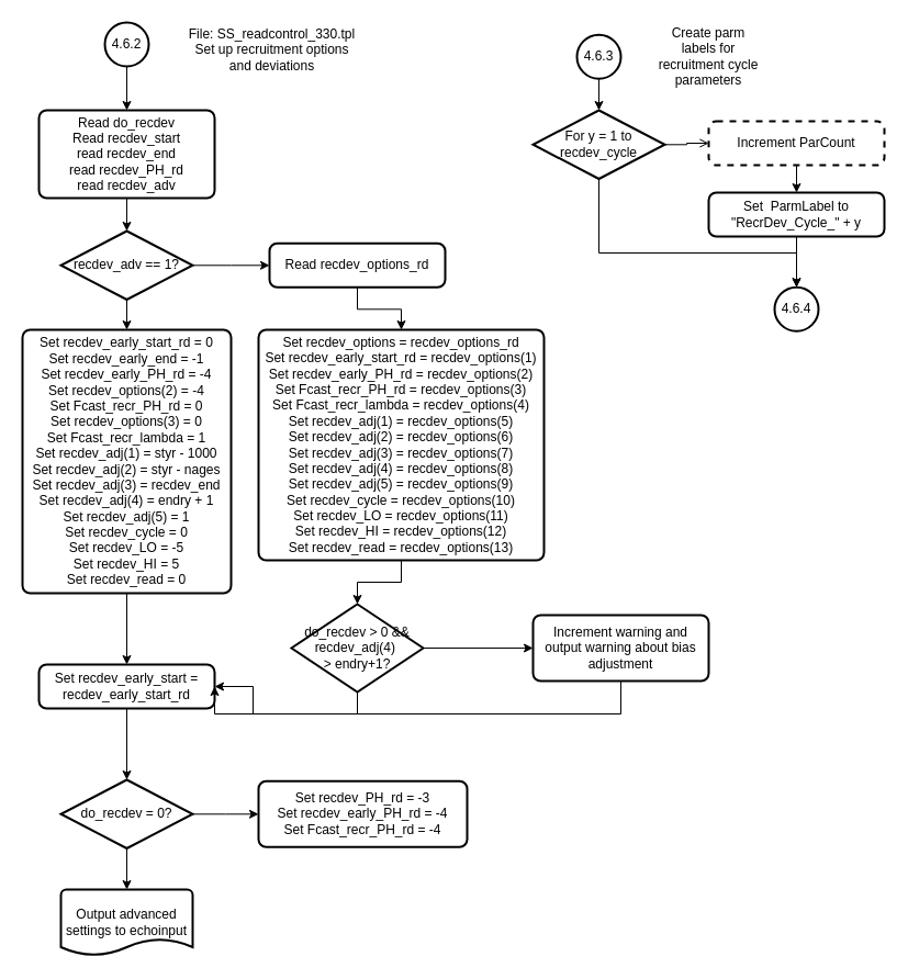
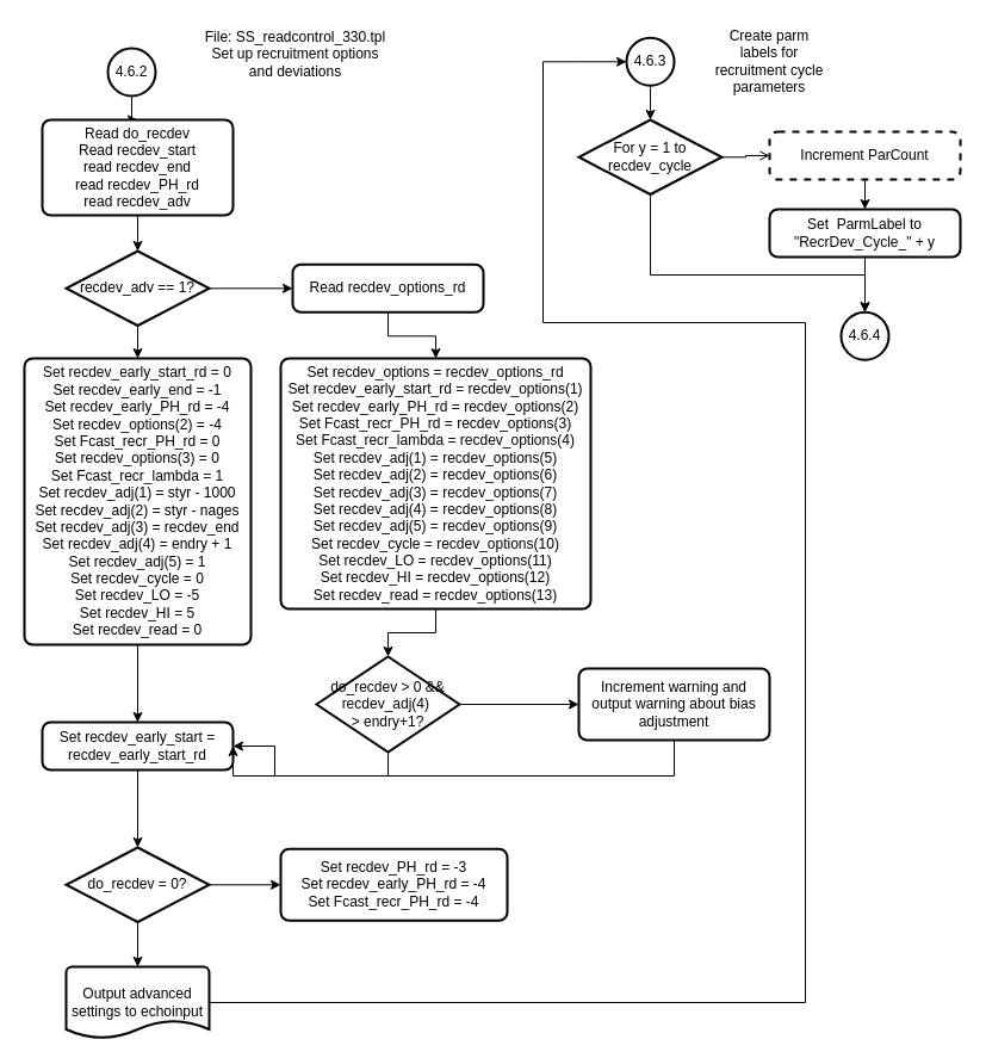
  <mxCell id="0" />
  <mxCell id="1" parent="0" />
  <mxCell id="2" style="edgeStyle=orthogonalEdgeStyle;rounded=0;orthogonalLoop=1;jettySize=auto;html=1;" parent="1" source="3" target="6" edge="1"><mxGeometry relative="1" as="geometry"><mxPoint x="115" y="103.97" as="targetPoint" /></mxGeometry></mxCell>
- <mxCell id="3" value="4.6.2" style="strokeWidth=2;html=1;shape=mxgraph.flowchart.start_2;whiteSpace=wrap;" parent="1" vertex="1"><mxGeometry x="95" y="20" width="40" height="40" as="geometry" /></mxCell>
+ <mxCell id="3" value="4.6.2" style="strokeWidth=2;html=1;shape=mxgraph.flowchart.start_2;whiteSpace=wrap;" parent="1" vertex="1"><mxGeometry x="90" y="40" width="40" height="40" as="geometry" /></mxCell>
  <mxCell id="4" value="File: SS_readcontrol_330.tpl&lt;br&gt;Set up recruitment options and deviations" style="text;html=1;strokeColor=none;fillColor=none;align=center;verticalAlign=middle;whiteSpace=wrap;rounded=0;" parent="1" vertex="1"><mxGeometry x="165" y="20" width="165" height="50" as="geometry" /></mxCell>
  <mxCell id="5" value="" style="edgeStyle=orthogonalEdgeStyle;rounded=0;orthogonalLoop=1;jettySize=auto;html=1;" parent="1" source="6" target="20" edge="1"><mxGeometry relative="1" as="geometry"><mxPoint x="105" y="210" as="sourcePoint" /></mxGeometry></mxCell>
  <mxCell id="6" value="Read do_recdev&lt;br&gt;Read recdev_start&lt;br&gt;read recdev_end&lt;br&gt;read recdev_PH_rd&lt;br&gt;read recdev_adv" style="rounded=1;whiteSpace=wrap;html=1;absoluteArcSize=1;arcSize=14;strokeWidth=2;" parent="1" vertex="1"><mxGeometry x="35" y="100" width="160" height="80" as="geometry" /></mxCell>
  <mxCell id="7" value="" style="edgeStyle=orthogonalEdgeStyle;rounded=0;orthogonalLoop=1;jettySize=auto;html=1;" parent="1" source="8" target="17" edge="1"><mxGeometry relative="1" as="geometry" /></mxCell>
  <mxCell id="8" value="4.6.3" style="strokeWidth=2;html=1;shape=mxgraph.flowchart.start_2;whiteSpace=wrap;" parent="1" vertex="1"><mxGeometry x="525" y="31.25" width="40" height="40" as="geometry" /></mxCell>
  <mxCell id="9" value="" style="edgeStyle=orthogonalEdgeStyle;rounded=0;orthogonalLoop=1;jettySize=auto;html=1;" parent="1" source="10" target="23" edge="1"><mxGeometry relative="1" as="geometry" /></mxCell>
  <mxCell id="10" value="Read recdev_options_rd" style="rounded=1;whiteSpace=wrap;html=1;absoluteArcSize=1;arcSize=14;strokeWidth=2;" parent="1" vertex="1"><mxGeometry x="245" y="221.25" width="160" height="40" as="geometry" /></mxCell>
  <mxCell id="11" style="edgeStyle=orthogonalEdgeStyle;rounded=0;orthogonalLoop=1;jettySize=auto;html=1;" parent="1" source="12" target="14" edge="1"><mxGeometry relative="1" as="geometry" /></mxCell>
  <mxCell id="12" value="Set recdev_early_start_rd = 0&lt;br&gt;Set recdev_early_end = -1&lt;br&gt;Set recdev_early_PH_rd = -4&lt;br&gt;Set recdev_options(2) = -4&lt;br&gt;Set Fcast_recr_PH_rd = 0&lt;br&gt;Set recdev_options(3) = 0&lt;br&gt;Set Fcast_recr_lambda = 1&lt;br&gt;Set&amp;nbsp;recdev_adj(1) = styr - 1000&lt;br&gt;Set&amp;nbsp;recdev_adj(2) = styr - nages&lt;br&gt;Set&amp;nbsp;recdev_adj(3) = recdev_end&lt;br&gt;Set&amp;nbsp;recdev_adj(4) = endry + 1&lt;br&gt;Set&amp;nbsp;recdev_adj(5) = 1&lt;br&gt;Set&amp;nbsp;recdev_cycle = 0&lt;br&gt;Set&amp;nbsp;recdev_LO = -5&lt;br&gt;Set&amp;nbsp;recdev_HI = 5&lt;br&gt;Set&amp;nbsp;recdev_read = 0" style="rounded=1;whiteSpace=wrap;html=1;absoluteArcSize=1;arcSize=14;strokeWidth=2;" parent="1" vertex="1"><mxGeometry x="20" y="300" width="190" height="240" as="geometry" /></mxCell>
  <mxCell id="13" value="" style="edgeStyle=orthogonalEdgeStyle;rounded=0;orthogonalLoop=1;jettySize=auto;html=1;" parent="1" source="14" target="31" edge="1"><mxGeometry relative="1" as="geometry" /></mxCell>
  <mxCell id="14" value="Set recdev_early_start = recdev_early_start_rd" style="rounded=1;whiteSpace=wrap;html=1;absoluteArcSize=1;arcSize=14;strokeWidth=2;" parent="1" vertex="1"><mxGeometry x="35" y="605" width="160" height="40" as="geometry" /></mxCell>
  <mxCell id="15" value="" style="edgeStyle=orthogonalEdgeStyle;rounded=0;orthogonalLoop=1;jettySize=auto;html=1;endArrow=open;" parent="1" source="17" target="37" edge="1"><mxGeometry relative="1" as="geometry" /></mxCell>
  <mxCell id="16" value="" style="edgeStyle=orthogonalEdgeStyle;rounded=0;orthogonalLoop=1;jettySize=auto;html=1;" parent="1" source="17" target="40" edge="1"><mxGeometry relative="1" as="geometry"><Array as="points"><mxPoint x="545" y="230" /><mxPoint x="725" y="230" /></Array></mxGeometry></mxCell>
  <mxCell id="17" value="For y = 1 to recdev_cycle" style="strokeWidth=2;html=1;shape=mxgraph.flowchart.decision;whiteSpace=wrap;" parent="1" vertex="1"><mxGeometry x="485" y="100" width="120" height="62.5" as="geometry" /></mxCell>
  <mxCell id="18" value="" style="edgeStyle=orthogonalEdgeStyle;rounded=0;orthogonalLoop=1;jettySize=auto;html=1;" parent="1" source="20" target="10" edge="1"><mxGeometry relative="1" as="geometry" /></mxCell>
  <mxCell id="19" value="" style="edgeStyle=orthogonalEdgeStyle;rounded=0;orthogonalLoop=1;jettySize=auto;html=1;" parent="1" source="20" target="12" edge="1"><mxGeometry relative="1" as="geometry" /></mxCell>
  <mxCell id="20" value="recdev_adv == 1?" style="strokeWidth=2;html=1;shape=mxgraph.flowchart.decision;whiteSpace=wrap;" parent="1" vertex="1"><mxGeometry x="55" y="210" width="120" height="62.5" as="geometry" /></mxCell>
  <mxCell id="21" style="edgeStyle=orthogonalEdgeStyle;rounded=0;orthogonalLoop=1;jettySize=auto;html=1;exitX=0.5;exitY=1;exitDx=0;exitDy=0;" parent="1" source="12" target="12" edge="1"><mxGeometry relative="1" as="geometry" /></mxCell>
  <mxCell id="22" value="" style="edgeStyle=orthogonalEdgeStyle;rounded=0;orthogonalLoop=1;jettySize=auto;html=1;" parent="1" source="23" target="26" edge="1"><mxGeometry relative="1" as="geometry"><Array as="points"><mxPoint x="365" y="530" /><mxPoint x="325" y="530" /></Array></mxGeometry></mxCell>
  <mxCell id="23" value="Set recdev_options = recdev_options_rd&lt;br&gt;Set recdev_early_start_rd = recdev_options(1)&lt;br&gt;Set recdev_early_PH_rd = recdev_options(2)&lt;br&gt;Set Fcast_recr_PH_rd = recdev_options(3)&lt;br&gt;Set Fcast_recr_lambda = recdev_options(4)&lt;br&gt;Set&amp;nbsp;recdev_adj(1) = recdev_options(5)&lt;br&gt;Set&amp;nbsp;recdev_adj(2) = recdev_options(6)&lt;br&gt;Set&amp;nbsp;recdev_adj(3) = recdev_options(7)&lt;br&gt;Set&amp;nbsp;recdev_adj(4) = recdev_options(8)&lt;br&gt;Set&amp;nbsp;recdev_adj(5) = recdev_options(9)&lt;br&gt;Set&amp;nbsp;recdev_cycle = recdev_options(10)&lt;br&gt;Set&amp;nbsp;recdev_LO = recdev_options(11)&lt;br&gt;Set&amp;nbsp;recdev_HI = recdev_options(12)&lt;br&gt;Set&amp;nbsp;recdev_read = recdev_options(13)" style="rounded=1;whiteSpace=wrap;html=1;absoluteArcSize=1;arcSize=14;strokeWidth=2;" parent="1" vertex="1"><mxGeometry x="235" y="300" width="260" height="210" as="geometry" /></mxCell>
  <mxCell id="24" value="" style="edgeStyle=orthogonalEdgeStyle;rounded=0;orthogonalLoop=1;jettySize=auto;html=1;" parent="1" source="26" target="28" edge="1"><mxGeometry relative="1" as="geometry" /></mxCell>
  <mxCell id="25" style="edgeStyle=orthogonalEdgeStyle;rounded=0;orthogonalLoop=1;jettySize=auto;html=1;exitX=0.5;exitY=1;exitDx=0;exitDy=0;exitPerimeter=0;" parent="1" source="26" target="14" edge="1"><mxGeometry relative="1" as="geometry" /></mxCell>
  <mxCell id="26" value="do_recdev &amp;gt; 0 &amp;amp;&amp;amp;&lt;br&gt;recdev_adj(4)&amp;nbsp;&lt;br&gt;&amp;gt; endry+1?" style="strokeWidth=2;html=1;shape=mxgraph.flowchart.decision;whiteSpace=wrap;" parent="1" vertex="1"><mxGeometry x="265" y="550" width="120" height="80" as="geometry" /></mxCell>
  <mxCell id="27" style="edgeStyle=orthogonalEdgeStyle;rounded=0;orthogonalLoop=1;jettySize=auto;html=1;entryX=1;entryY=0.5;entryDx=0;entryDy=0;" parent="1" source="28" target="14" edge="1"><mxGeometry relative="1" as="geometry"><Array as="points"><mxPoint x="565" y="650" /></Array></mxGeometry></mxCell>
  <mxCell id="28" value="Increment warning and&lt;br&gt;output warning about bias adjustment" style="rounded=1;whiteSpace=wrap;html=1;absoluteArcSize=1;arcSize=14;strokeWidth=2;" parent="1" vertex="1"><mxGeometry x="485" y="560" width="160" height="60" as="geometry" /></mxCell>
  <mxCell id="29" value="" style="edgeStyle=orthogonalEdgeStyle;rounded=0;orthogonalLoop=1;jettySize=auto;html=1;" parent="1" source="31" target="32" edge="1"><mxGeometry relative="1" as="geometry" /></mxCell>
  <mxCell id="30" value="" style="edgeStyle=orthogonalEdgeStyle;rounded=0;orthogonalLoop=1;jettySize=auto;html=1;" parent="1" source="31" target="34" edge="1"><mxGeometry relative="1" as="geometry" /></mxCell>
  <mxCell id="31" value="do_recdev = 0?" style="strokeWidth=2;html=1;shape=mxgraph.flowchart.decision;whiteSpace=wrap;" parent="1" vertex="1"><mxGeometry x="55" y="710" width="120" height="62.5" as="geometry" /></mxCell>
  <mxCell id="32" value="Set recdev_PH_rd = -3&lt;br&gt;Set recdev_early_PH_rd = -4&lt;br&gt;Set Fcast_recr_PH_rd = -4" style="rounded=1;whiteSpace=wrap;html=1;absoluteArcSize=1;arcSize=14;strokeWidth=2;" parent="1" vertex="1"><mxGeometry x="235" y="711.25" width="190" height="60" as="geometry" /></mxCell>
+ <mxCell id="33" style="edgeStyle=orthogonalEdgeStyle;rounded=0;orthogonalLoop=1;jettySize=auto;html=1;entryX=0;entryY=0.5;entryDx=0;entryDy=0;entryPerimeter=0;" parent="1" source="34" target="8" edge="1"><mxGeometry relative="1" as="geometry"><mxPoint x="685" y="390" as="targetPoint" /><Array as="points"><mxPoint x="675" y="840" /><mxPoint x="675" y="270" /><mxPoint x="455" y="270" /><mxPoint x="455" y="51" /></Array></mxGeometry></mxCell>
  <mxCell id="34" value="Output advanced settings to echoinput" style="strokeWidth=2;html=1;shape=mxgraph.flowchart.document2;whiteSpace=wrap;size=0.25;" parent="1" vertex="1"><mxGeometry x="55" y="810" width="120" height="60" as="geometry" /></mxCell>
  <mxCell id="35" value="Create parm labels for recruitment cycle parameters" style="text;html=1;strokeColor=none;fillColor=none;align=center;verticalAlign=middle;whiteSpace=wrap;rounded=0;" parent="1" vertex="1"><mxGeometry x="595" y="31.25" width="100" height="40" as="geometry" /></mxCell>
  <mxCell id="36" value="" style="edgeStyle=orthogonalEdgeStyle;rounded=0;orthogonalLoop=1;jettySize=auto;html=1;" parent="1" source="37" target="39" edge="1"><mxGeometry relative="1" as="geometry" /></mxCell>
  <mxCell id="37" value="Increment ParCount" style="rounded=1;whiteSpace=wrap;html=1;absoluteArcSize=1;arcSize=14;strokeWidth=2;dashed=1;" parent="1" vertex="1"><mxGeometry x="645" y="110" width="160" height="40" as="geometry" /></mxCell>
  <mxCell id="38" style="edgeStyle=orthogonalEdgeStyle;rounded=0;orthogonalLoop=1;jettySize=auto;html=1;exitX=0.5;exitY=1;exitDx=0;exitDy=0;" parent="1" source="39" target="40" edge="1"><mxGeometry relative="1" as="geometry" /></mxCell>
  <mxCell id="39" value="Set&amp;nbsp; ParmLabel to&lt;br&gt;&quot;RecrDev_Cycle_&quot; + y" style="rounded=1;whiteSpace=wrap;html=1;absoluteArcSize=1;arcSize=14;strokeWidth=2;" parent="1" vertex="1"><mxGeometry x="645" y="175" width="160" height="40" as="geometry" /></mxCell>
  <mxCell id="40" value="4.6.4" style="strokeWidth=2;html=1;shape=mxgraph.flowchart.start_2;whiteSpace=wrap;" parent="1" vertex="1"><mxGeometry x="705" y="261.25" width="40" height="40" as="geometry" /></mxCell>
